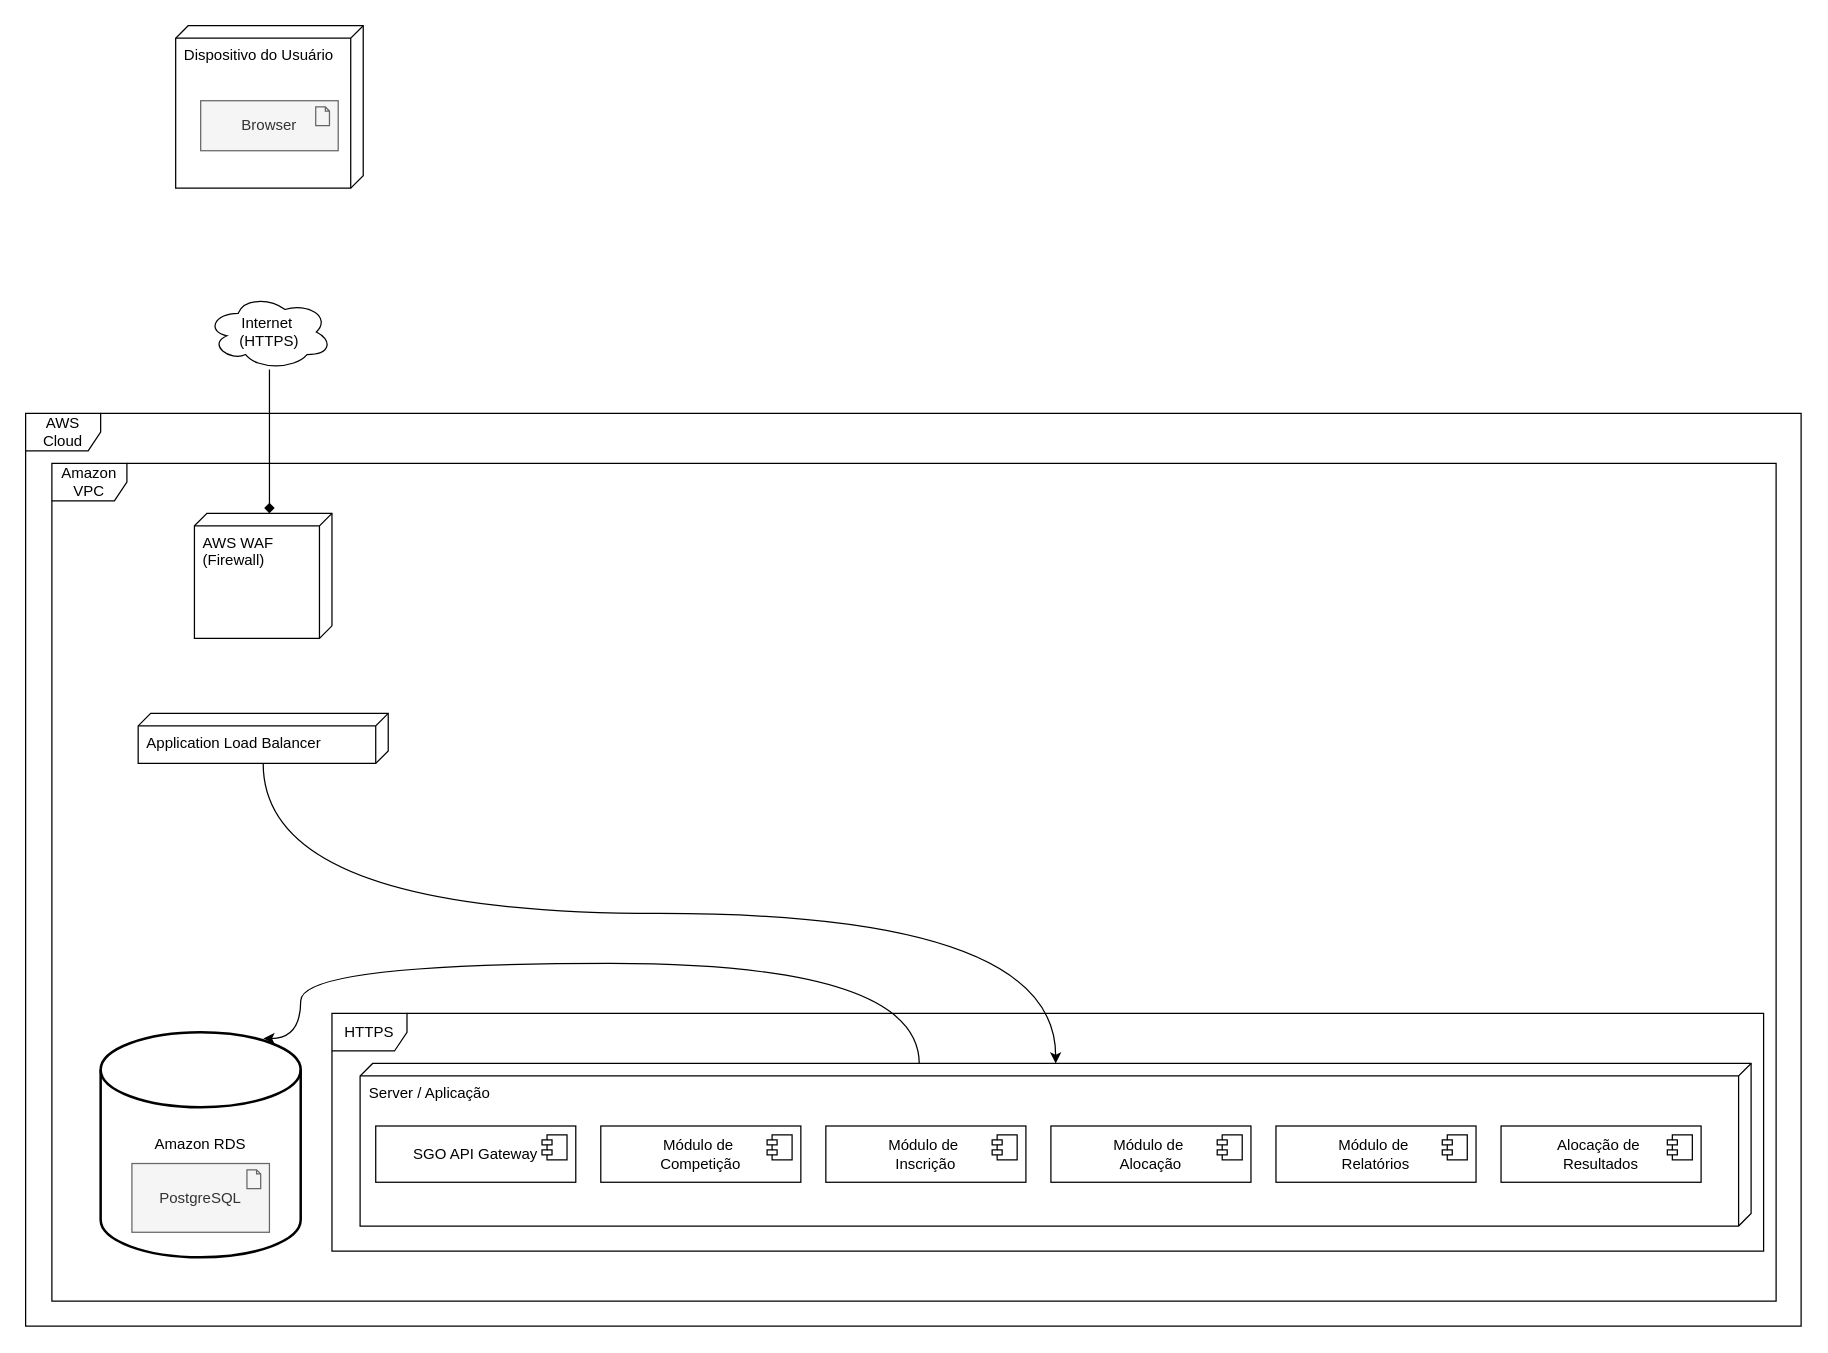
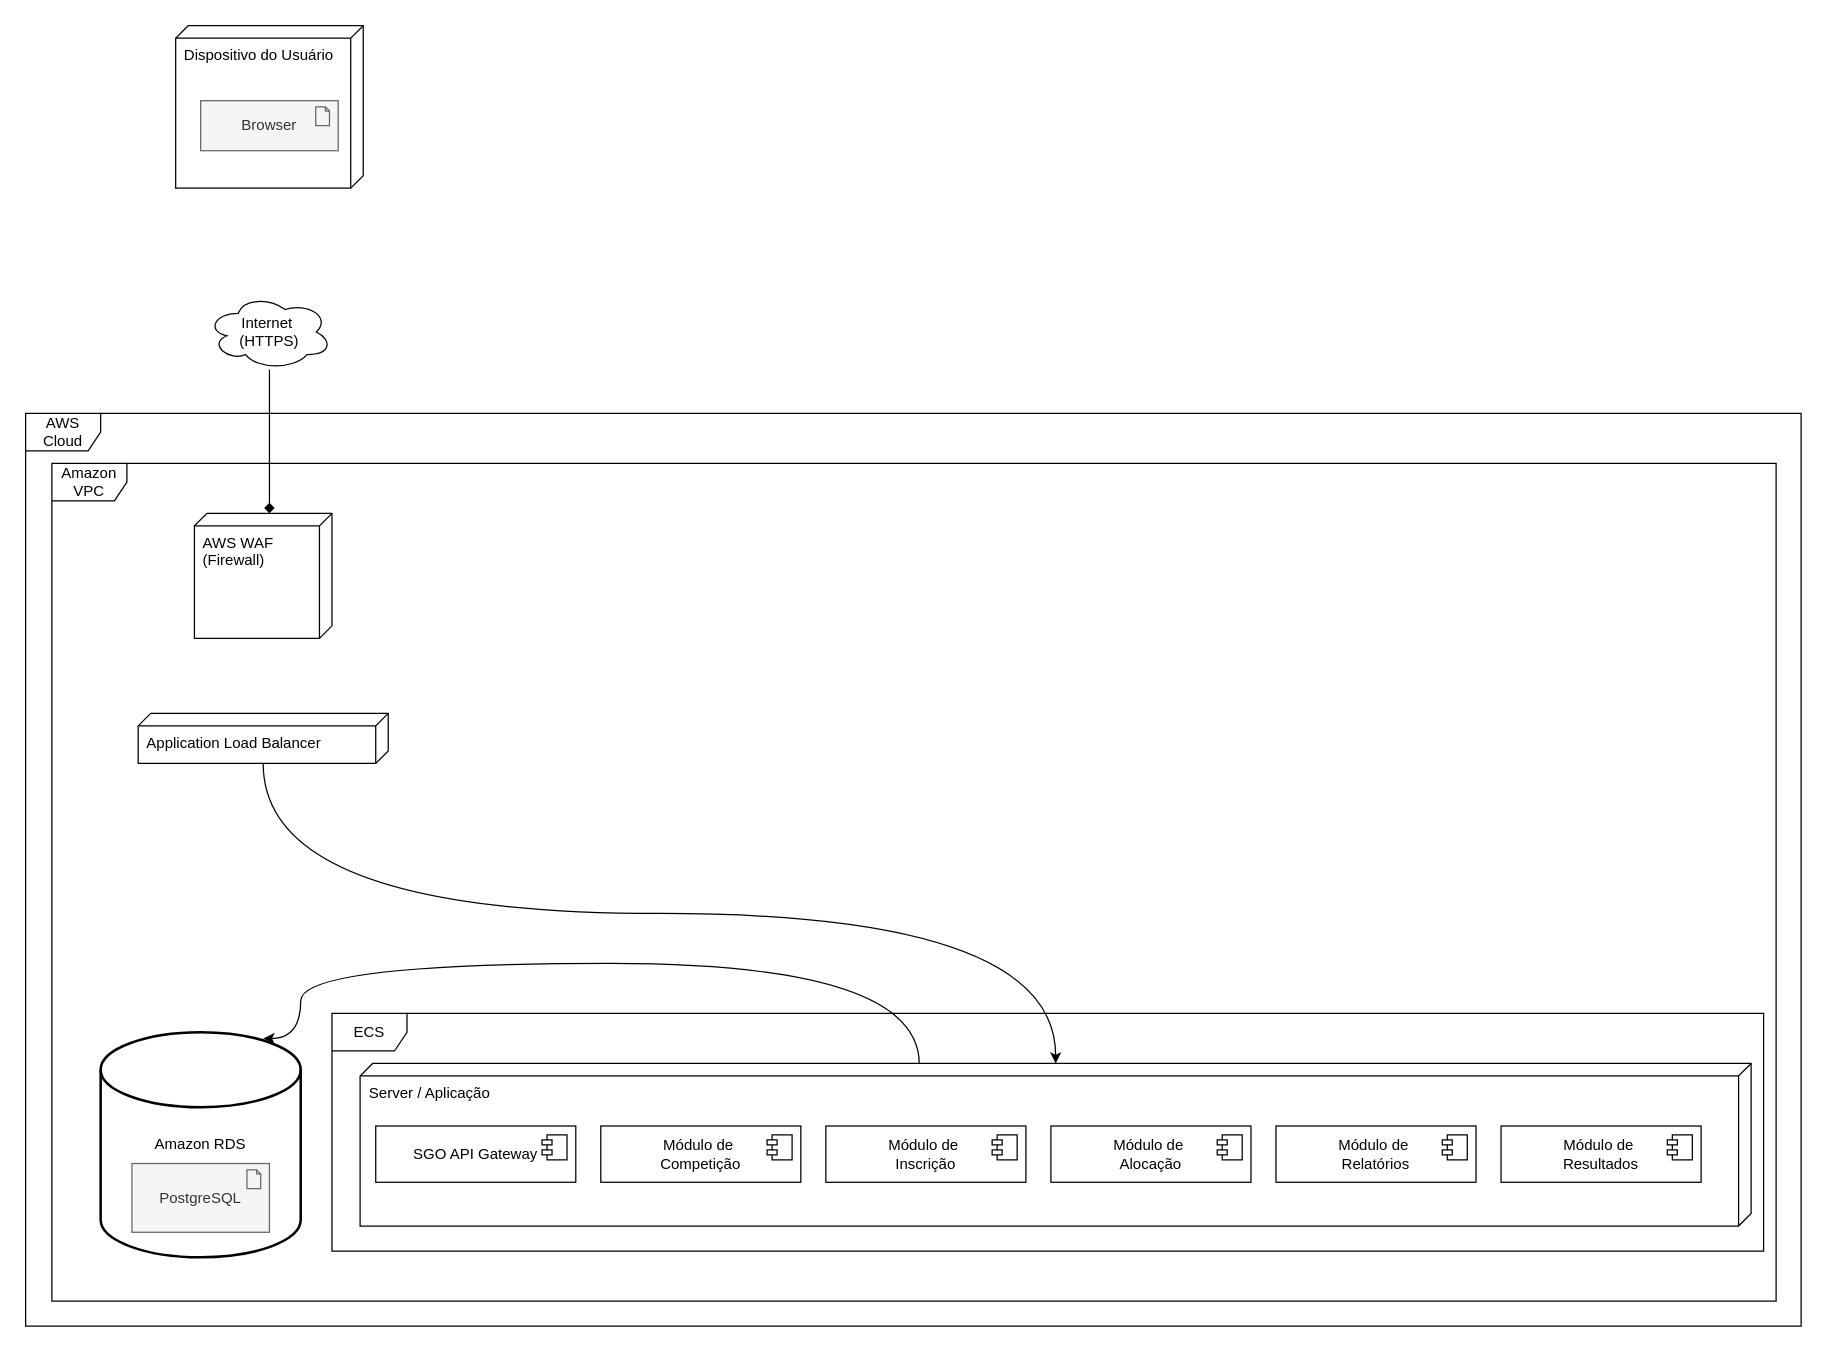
  <mxCell id="0" />
  <mxCell id="1" parent="0" />
  <mxCell id="2" value="Dispositivo do Usuário" style="verticalAlign=top;align=left;shape=cube;size=10;direction=south;fontStyle=0;html=1;boundedLbl=1;spacingLeft=5;whiteSpace=wrap;" vertex="1" parent="1"><mxGeometry x="140" y="20" width="150" height="130" as="geometry" /></mxCell>
  <mxCell id="3" value="Browser" style="html=1;outlineConnect=0;whiteSpace=wrap;fillColor=#f5f5f5;shape=mxgraph.archimate3.application;appType=artifact;archiType=square;strokeColor=#666666;fontColor=#333333;" vertex="1" parent="1"><mxGeometry x="160" y="80" width="110" height="40" as="geometry" /></mxCell>
  <mxCell id="4" value="Internet&amp;nbsp;&lt;div&gt;(HTTPS)&lt;/div&gt;" style="ellipse;shape=cloud;whiteSpace=wrap;html=1;align=center;" vertex="1" parent="1"><mxGeometry x="165" y="235" width="100" height="60" as="geometry" /></mxCell>
  <mxCell id="5" value="AWS Cloud" style="shape=umlFrame;whiteSpace=wrap;html=1;pointerEvents=0;" vertex="1" parent="1"><mxGeometry x="20" y="330" width="1420" height="730" as="geometry" /></mxCell>
  <mxCell id="6" value="Server / Aplicação" style="verticalAlign=top;align=left;shape=cube;size=10;direction=south;fontStyle=0;html=1;boundedLbl=1;spacingLeft=5;whiteSpace=wrap;" vertex="1" parent="1"><mxGeometry x="287.5" y="850" width="1112.5" height="130" as="geometry" /></mxCell>
  <mxCell id="7" value="SGO API Gateway" style="html=1;dropTarget=0;whiteSpace=wrap;" vertex="1" parent="1"><mxGeometry x="300" y="900" width="160" height="45" as="geometry" /></mxCell>
  <mxCell id="8" value="" style="shape=module;jettyWidth=8;jettyHeight=4;" vertex="1" parent="7"><mxGeometry x="1" width="20" height="20" relative="1" as="geometry"><mxPoint x="-27" y="7" as="offset" /></mxGeometry></mxCell>
  <mxCell id="9" value="Módulo de&amp;nbsp;&lt;div&gt;Competição&lt;/div&gt;" style="html=1;dropTarget=0;whiteSpace=wrap;" vertex="1" parent="1"><mxGeometry x="480" y="900" width="160" height="45" as="geometry" /></mxCell>
  <mxCell id="10" value="" style="shape=module;jettyWidth=8;jettyHeight=4;" vertex="1" parent="9"><mxGeometry x="1" width="20" height="20" relative="1" as="geometry"><mxPoint x="-27" y="7" as="offset" /></mxGeometry></mxCell>
  <mxCell id="11" value="Amazon VPC" style="shape=umlFrame;whiteSpace=wrap;html=1;pointerEvents=0;" vertex="1" parent="1"><mxGeometry x="41" y="370" width="1379" height="670" as="geometry" /></mxCell>
  <mxCell id="12" value="AWS WAF (Firewall)" style="verticalAlign=top;align=left;shape=cube;size=10;direction=south;fontStyle=0;html=1;boundedLbl=1;spacingLeft=5;whiteSpace=wrap;" vertex="1" parent="1"><mxGeometry x="155" y="410" width="110" height="100" as="geometry" /></mxCell>
  <mxCell id="13" style="edgeStyle=orthogonalEdgeStyle;rounded=0;orthogonalLoop=1;jettySize=auto;html=1;entryX=0;entryY=0;entryDx=0;entryDy=50;entryPerimeter=0;endArrow=diamond;" edge="1" parent="1" source="4" target="12"><mxGeometry relative="1" as="geometry" /></mxCell>
  <mxCell id="14" style="edgeStyle=orthogonalEdgeStyle;rounded=0;orthogonalLoop=1;jettySize=auto;html=1;curved=1;" edge="1" parent="1" source="15" target="6"><mxGeometry relative="1" as="geometry" /></mxCell>
  <mxCell id="15" value="Application Load Balancer" style="verticalAlign=top;align=left;shape=cube;size=10;direction=south;fontStyle=0;html=1;boundedLbl=1;spacingLeft=5;whiteSpace=wrap;" vertex="1" parent="1"><mxGeometry x="110" y="570" width="200" height="40" as="geometry" /></mxCell>
  <mxCell id="16" value="Amazon RDS" style="strokeWidth=2;html=1;shape=mxgraph.flowchart.database;whiteSpace=wrap;" vertex="1" parent="1"><mxGeometry x="80" y="825" width="160" height="180" as="geometry" /></mxCell>
  <mxCell id="17" value="PostgreSQL" style="html=1;outlineConnect=0;whiteSpace=wrap;fillColor=#f5f5f5;shape=mxgraph.archimate3.application;appType=artifact;archiType=square;strokeColor=#666666;fontColor=#333333;" vertex="1" parent="1"><mxGeometry x="105" y="930" width="110" height="55" as="geometry" /></mxCell>
- <mxCell id="18" value="HTTPS" style="shape=umlFrame;whiteSpace=wrap;html=1;pointerEvents=0;" vertex="1" parent="1"><mxGeometry x="265" y="810" width="1145" height="190" as="geometry" /></mxCell>
+ <mxCell id="18" value="ECS" style="shape=umlFrame;whiteSpace=wrap;html=1;pointerEvents=0;" vertex="1" parent="1"><mxGeometry x="265" y="810" width="1145" height="190" as="geometry" /></mxCell>
  <mxCell id="19" value="Módulo de&amp;nbsp;&lt;div&gt;Inscrição&lt;/div&gt;" style="html=1;dropTarget=0;whiteSpace=wrap;" vertex="1" parent="1"><mxGeometry x="660" y="900" width="160" height="45" as="geometry" /></mxCell>
  <mxCell id="20" value="" style="shape=module;jettyWidth=8;jettyHeight=4;" vertex="1" parent="19"><mxGeometry x="1" width="20" height="20" relative="1" as="geometry"><mxPoint x="-27" y="7" as="offset" /></mxGeometry></mxCell>
  <mxCell id="21" value="Módulo de&amp;nbsp;&lt;div&gt;Alocação&lt;/div&gt;" style="html=1;dropTarget=0;whiteSpace=wrap;" vertex="1" parent="1"><mxGeometry x="840" y="900" width="160" height="45" as="geometry" /></mxCell>
  <mxCell id="22" value="" style="shape=module;jettyWidth=8;jettyHeight=4;" vertex="1" parent="21"><mxGeometry x="1" width="20" height="20" relative="1" as="geometry"><mxPoint x="-27" y="7" as="offset" /></mxGeometry></mxCell>
  <mxCell id="23" value="Módulo de&amp;nbsp;&lt;div&gt;Relatórios&lt;/div&gt;" style="html=1;dropTarget=0;whiteSpace=wrap;" vertex="1" parent="1"><mxGeometry x="1020" y="900" width="160" height="45" as="geometry" /></mxCell>
  <mxCell id="24" value="" style="shape=module;jettyWidth=8;jettyHeight=4;" vertex="1" parent="23"><mxGeometry x="1" width="20" height="20" relative="1" as="geometry"><mxPoint x="-27" y="7" as="offset" /></mxGeometry></mxCell>
- <mxCell id="25" value="Alocação de&amp;nbsp;&lt;div&gt;Resultados&lt;/div&gt;" style="html=1;dropTarget=0;whiteSpace=wrap;" vertex="1" parent="1"><mxGeometry x="1200" y="900" width="160" height="45" as="geometry" /></mxCell>
+ <mxCell id="25" value="Módulo de&amp;nbsp;&lt;div&gt;Resultados&lt;/div&gt;" style="html=1;dropTarget=0;whiteSpace=wrap;" vertex="1" parent="1"><mxGeometry x="1200" y="900" width="160" height="45" as="geometry" /></mxCell>
  <mxCell id="26" value="" style="shape=module;jettyWidth=8;jettyHeight=4;" vertex="1" parent="25"><mxGeometry x="1" width="20" height="20" relative="1" as="geometry"><mxPoint x="-27" y="7" as="offset" /></mxGeometry></mxCell>
  <mxCell id="27" style="edgeStyle=orthogonalEdgeStyle;rounded=0;orthogonalLoop=1;jettySize=auto;html=1;curved=1;exitX=0.003;exitY=0.598;exitDx=0;exitDy=0;exitPerimeter=0;entryX=0.813;entryY=0.028;entryDx=0;entryDy=0;entryPerimeter=0;" edge="1" parent="1" source="6" target="16"><mxGeometry relative="1" as="geometry"><mxPoint x="240" y="852" as="targetPoint" /><Array as="points"><mxPoint x="735" y="770" /><mxPoint x="240" y="770" /><mxPoint x="240" y="830" /></Array></mxGeometry></mxCell>
